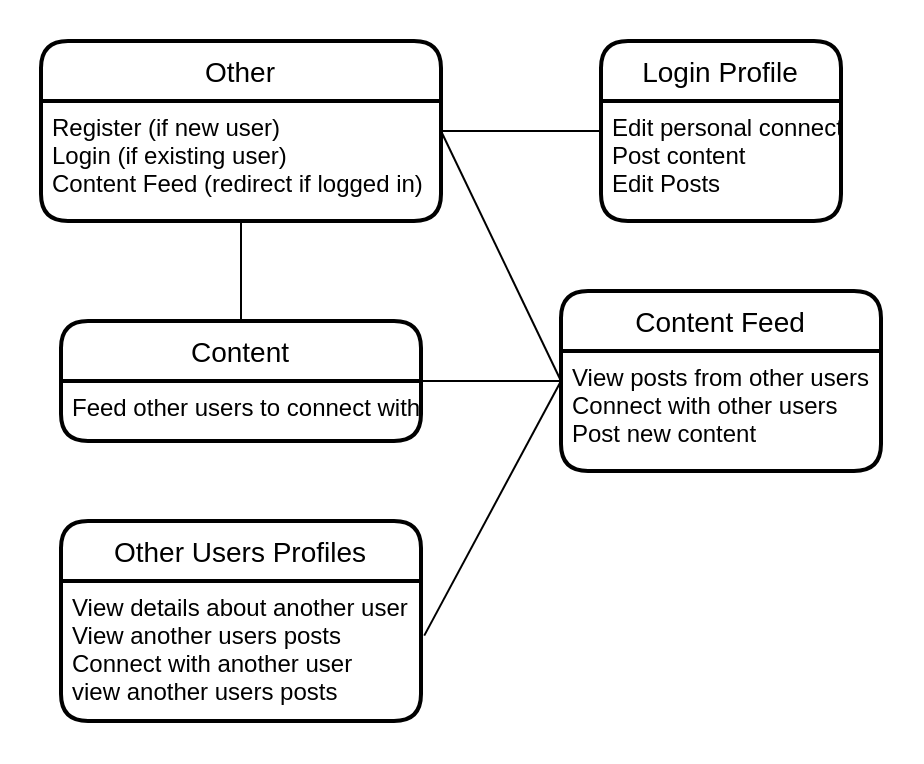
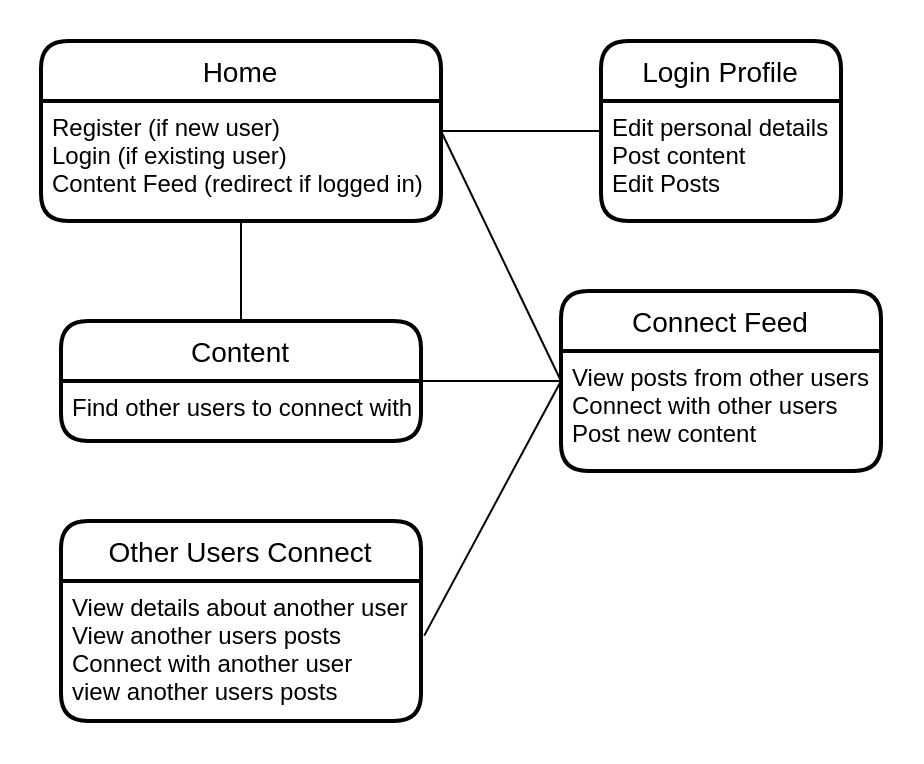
  <mxCell id="0" />
  <mxCell id="1" parent="0" />
  <mxCell id="2" value="Login Profile" style="swimlane;childLayout=stackLayout;horizontal=1;startSize=30;horizontalStack=0;rounded=1;fontSize=14;fontStyle=0;strokeWidth=2;resizeParent=0;resizeLast=1;shadow=0;dashed=0;align=center;" vertex="1" parent="1"><mxGeometry x="300" y="20" width="120" height="90" as="geometry" /></mxCell>
- <mxCell id="3" value="Edit personal connect&#10;Post content&#10;Edit Posts" style="align=left;strokeColor=none;fillColor=none;spacingLeft=4;fontSize=12;verticalAlign=top;resizable=0;rotatable=0;part=1;" vertex="1" parent="2"><mxGeometry y="30" width="120" height="60" as="geometry" /></mxCell>
- <mxCell id="4" value="Other" style="swimlane;childLayout=stackLayout;horizontal=1;startSize=30;horizontalStack=0;rounded=1;fontSize=14;fontStyle=0;strokeWidth=2;resizeParent=0;resizeLast=1;shadow=0;dashed=0;align=center;" vertex="1" parent="1"><mxGeometry x="20" y="20" width="200" height="90" as="geometry" /></mxCell>
+ <mxCell id="3" value="Edit personal details&#10;Post content&#10;Edit Posts" style="align=left;strokeColor=none;fillColor=none;spacingLeft=4;fontSize=12;verticalAlign=top;resizable=0;rotatable=0;part=1;" vertex="1" parent="2"><mxGeometry y="30" width="120" height="60" as="geometry" /></mxCell>
+ <mxCell id="4" value="Home" style="swimlane;childLayout=stackLayout;horizontal=1;startSize=30;horizontalStack=0;rounded=1;fontSize=14;fontStyle=0;strokeWidth=2;resizeParent=0;resizeLast=1;shadow=0;dashed=0;align=center;" vertex="1" parent="1"><mxGeometry x="20" y="20" width="200" height="90" as="geometry" /></mxCell>
  <mxCell id="5" value="Register (if new user)&#10;Login (if existing user)&#10;Content Feed (redirect if logged in)" style="align=left;strokeColor=none;fillColor=none;spacingLeft=4;fontSize=12;verticalAlign=top;resizable=0;rotatable=0;part=1;" vertex="1" parent="4"><mxGeometry y="30" width="200" height="60" as="geometry" /></mxCell>
- <mxCell id="6" value="Content Feed" style="swimlane;childLayout=stackLayout;horizontal=1;startSize=30;horizontalStack=0;rounded=1;fontSize=14;fontStyle=0;strokeWidth=2;resizeParent=0;resizeLast=1;shadow=0;dashed=0;align=center;" vertex="1" parent="1"><mxGeometry x="280" y="145" width="160" height="90" as="geometry" /></mxCell>
+ <mxCell id="6" value="Connect Feed" style="swimlane;childLayout=stackLayout;horizontal=1;startSize=30;horizontalStack=0;rounded=1;fontSize=14;fontStyle=0;strokeWidth=2;resizeParent=0;resizeLast=1;shadow=0;dashed=0;align=center;" vertex="1" parent="1"><mxGeometry x="280" y="145" width="160" height="90" as="geometry" /></mxCell>
  <mxCell id="7" value="View posts from other users&#10;Connect with other users&#10;Post new content" style="align=left;strokeColor=none;fillColor=none;spacingLeft=4;fontSize=12;verticalAlign=top;resizable=0;rotatable=0;part=1;" vertex="1" parent="6"><mxGeometry y="30" width="160" height="60" as="geometry" /></mxCell>
  <mxCell id="8" value="Content" style="swimlane;childLayout=stackLayout;horizontal=1;startSize=30;horizontalStack=0;rounded=1;fontSize=14;fontStyle=0;strokeWidth=2;resizeParent=0;resizeLast=1;shadow=0;dashed=0;align=center;" vertex="1" parent="1"><mxGeometry x="30" y="160" width="180" height="60" as="geometry" /></mxCell>
- <mxCell id="9" value="Feed other users to connect with" style="align=left;strokeColor=none;fillColor=none;spacingLeft=4;fontSize=12;verticalAlign=top;resizable=0;rotatable=0;part=1;" vertex="1" parent="8"><mxGeometry y="30" width="180" height="30" as="geometry" /></mxCell>
- <mxCell id="10" value="Other Users Profiles" style="swimlane;childLayout=stackLayout;horizontal=1;startSize=30;horizontalStack=0;rounded=1;fontSize=14;fontStyle=0;strokeWidth=2;resizeParent=0;resizeLast=1;shadow=0;dashed=0;align=center;" vertex="1" parent="1"><mxGeometry x="30" y="260" width="180" height="100" as="geometry" /></mxCell>
+ <mxCell id="9" value="Find other users to connect with" style="align=left;strokeColor=none;fillColor=none;spacingLeft=4;fontSize=12;verticalAlign=top;resizable=0;rotatable=0;part=1;" vertex="1" parent="8"><mxGeometry y="30" width="180" height="30" as="geometry" /></mxCell>
+ <mxCell id="10" value="Other Users Connect" style="swimlane;childLayout=stackLayout;horizontal=1;startSize=30;horizontalStack=0;rounded=1;fontSize=14;fontStyle=0;strokeWidth=2;resizeParent=0;resizeLast=1;shadow=0;dashed=0;align=center;" vertex="1" parent="1"><mxGeometry x="30" y="260" width="180" height="100" as="geometry" /></mxCell>
  <mxCell id="11" value="View details about another user&#10;View another users posts&#10;Connect with another user&#10;view another users posts" style="align=left;strokeColor=none;fillColor=none;spacingLeft=4;fontSize=12;verticalAlign=top;resizable=0;rotatable=0;part=1;" vertex="1" parent="10"><mxGeometry y="30" width="180" height="70" as="geometry" /></mxCell>
  <mxCell id="12" value="" style="endArrow=none;html=1;rounded=0;exitX=1;exitY=0.25;exitDx=0;exitDy=0;entryX=0;entryY=0.25;entryDx=0;entryDy=0;" edge="1" parent="1" source="5" target="3"><mxGeometry relative="1" as="geometry"><mxPoint x="260" y="64.5" as="sourcePoint" /><mxPoint x="420" y="64.5" as="targetPoint" /></mxGeometry></mxCell>
  <mxCell id="13" value="" style="endArrow=none;html=1;rounded=0;exitX=1;exitY=0.25;exitDx=0;exitDy=0;entryX=0;entryY=0.25;entryDx=0;entryDy=0;" edge="1" parent="1" source="5" target="7"><mxGeometry relative="1" as="geometry"><mxPoint x="270" y="90" as="sourcePoint" /><mxPoint x="310" y="150" as="targetPoint" /></mxGeometry></mxCell>
  <mxCell id="14" value="" style="endArrow=none;html=1;rounded=0;entryX=0.5;entryY=0;entryDx=0;entryDy=0;" edge="1" parent="1" target="8"><mxGeometry relative="1" as="geometry"><mxPoint x="120" y="110" as="sourcePoint" /><mxPoint x="310" y="235" as="targetPoint" /></mxGeometry></mxCell>
  <mxCell id="15" value="" style="endArrow=none;html=1;rounded=0;exitX=1.009;exitY=0.39;exitDx=0;exitDy=0;entryX=0;entryY=0.25;entryDx=0;entryDy=0;exitPerimeter=0;" edge="1" parent="1" source="11" target="7"><mxGeometry relative="1" as="geometry"><mxPoint x="250" y="95" as="sourcePoint" /><mxPoint x="330" y="255" as="targetPoint" /></mxGeometry></mxCell>
  <mxCell id="16" value="" style="endArrow=none;html=1;rounded=0;exitX=1;exitY=0;exitDx=0;exitDy=0;entryX=0;entryY=0.25;entryDx=0;entryDy=0;" edge="1" parent="1" source="9" target="7"><mxGeometry relative="1" as="geometry"><mxPoint x="260" y="105" as="sourcePoint" /><mxPoint x="340" y="265" as="targetPoint" /></mxGeometry></mxCell>
